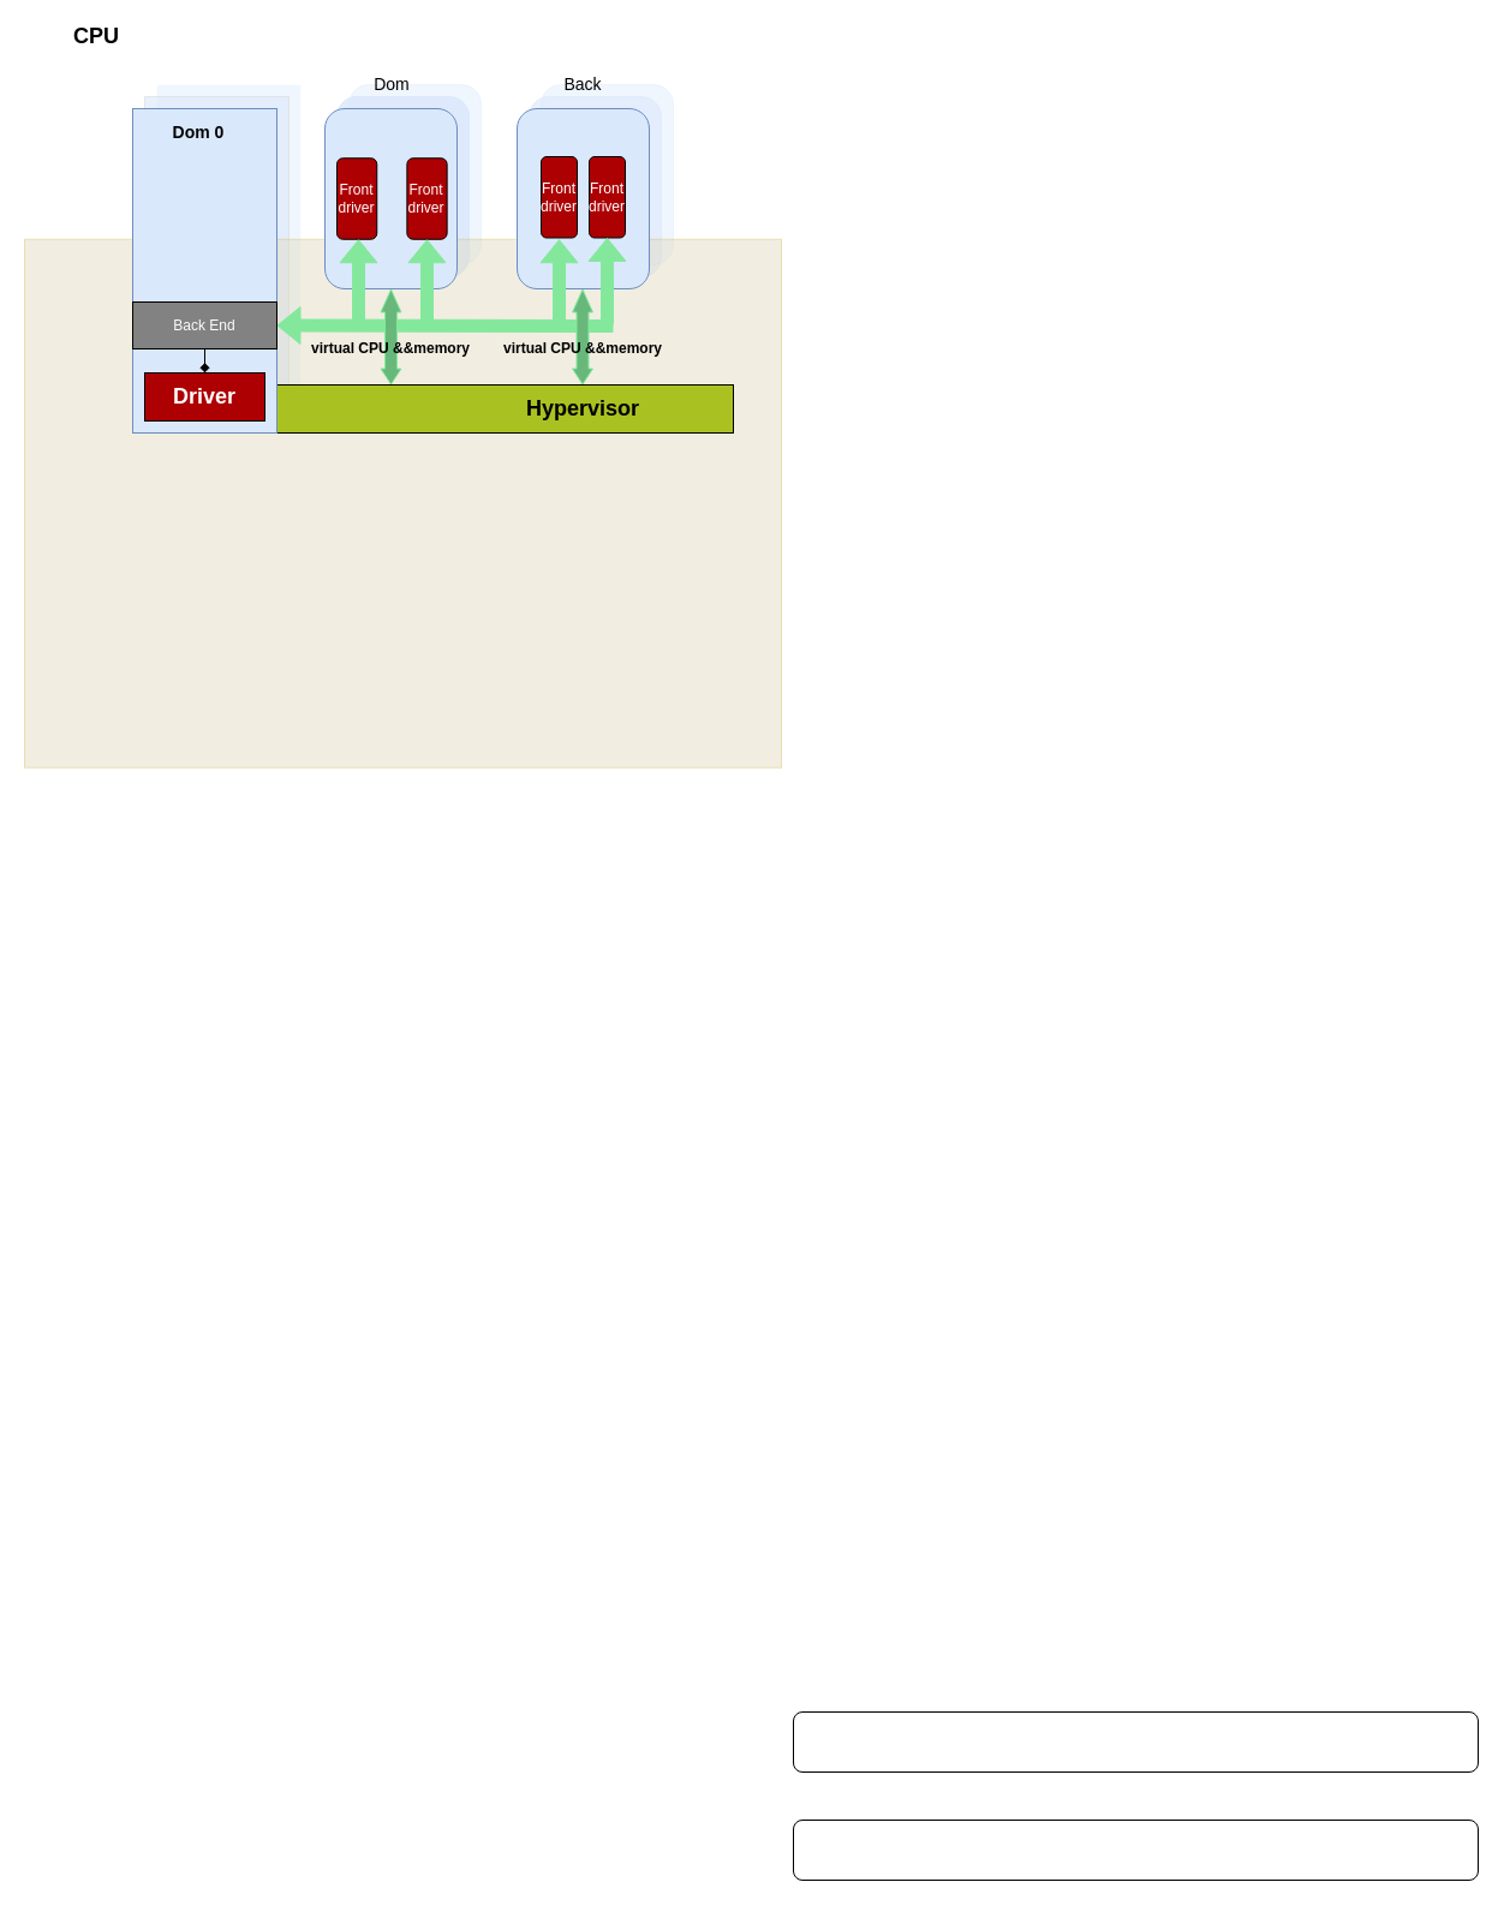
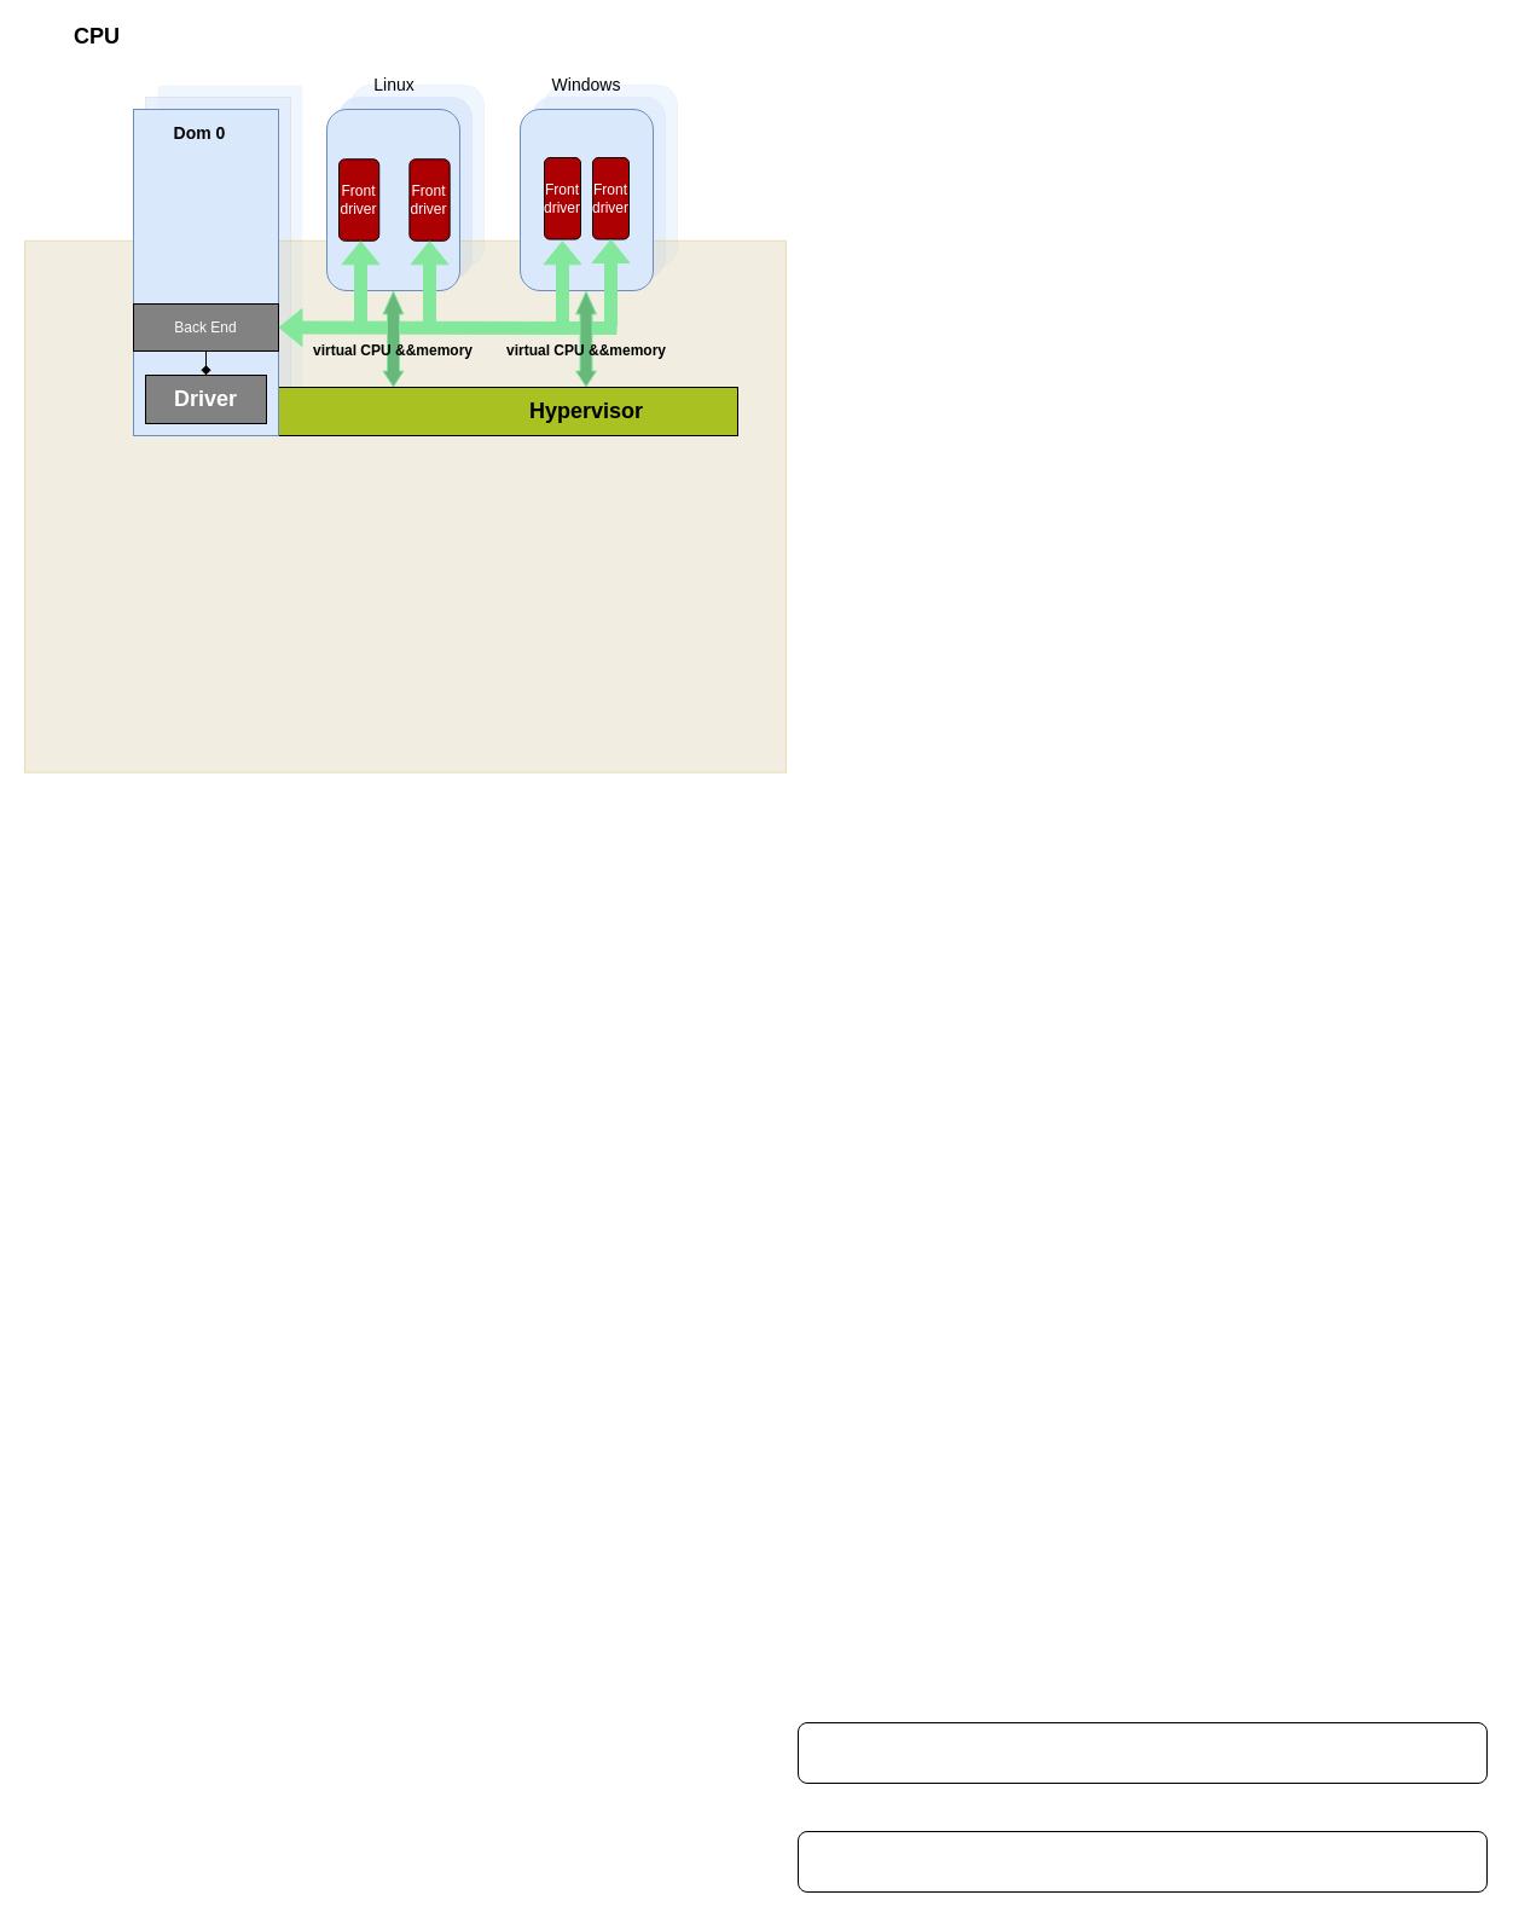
  <mxCell id="0" />
  <mxCell id="1" parent="0" />
  <mxCell id="2" value="" style="rounded=1;whiteSpace=wrap;html=1;fillColor=#dae8fc;strokeColor=#DAE8FC;opacity=40;" vertex="1" parent="1"><mxGeometry x="450" y="70" width="110" height="150" as="geometry" /></mxCell>
  <mxCell id="3" value="" style="rounded=1;whiteSpace=wrap;html=1;fillColor=#dae8fc;strokeColor=#DAE8FC;opacity=60;" vertex="1" parent="1"><mxGeometry x="440" y="80" width="110" height="150" as="geometry" /></mxCell>
  <mxCell id="4" value="" style="rounded=1;whiteSpace=wrap;html=1;fillColor=#dae8fc;strokeColor=#DAE8FC;opacity=40;" vertex="1" parent="1"><mxGeometry x="290" y="70" width="110" height="150" as="geometry" /></mxCell>
  <mxCell id="5" value="" style="rounded=1;whiteSpace=wrap;html=1;fillColor=#dae8fc;strokeColor=#DAE8FC;opacity=80;" vertex="1" parent="1"><mxGeometry x="280" y="80" width="110" height="150" as="geometry" /></mxCell>
  <mxCell id="6" value="" style="rounded=0;whiteSpace=wrap;html=1;fillColor=#DAE8FC;opacity=40;strokeColor=#FFFFFF;" vertex="1" parent="1"><mxGeometry x="130" y="70" width="120" height="270" as="geometry" /></mxCell>
  <mxCell id="7" value="" style="rounded=0;whiteSpace=wrap;html=1;fillColor=#DAE8FC;opacity=60;strokeColor=#DBDBDB;" vertex="1" parent="1"><mxGeometry x="120" y="80" width="120" height="270" as="geometry" /></mxCell>
  <mxCell id="8" value="" style="rounded=0;whiteSpace=wrap;html=1;shadow=0;glass=0;fillColor=#DCD5B4;opacity=40;strokeColor=#d6b656;" vertex="1" parent="1"><mxGeometry x="20" y="198.75" width="630" height="440" as="geometry" /></mxCell>
  <mxCell id="9" value="" style="rounded=0;whiteSpace=wrap;html=1;fillColor=#AAC221;" vertex="1" parent="1"><mxGeometry x="230" y="320" width="380" height="40" as="geometry" /></mxCell>
  <mxCell id="10" value="&lt;font style=&quot;font-size: 18px&quot;&gt;&lt;b&gt;Hypervisor&lt;/b&gt;&lt;/font&gt;" style="text;html=1;strokeColor=none;fillColor=none;align=center;verticalAlign=middle;whiteSpace=wrap;rounded=0;" vertex="1" parent="1"><mxGeometry x="450" y="330" width="70" height="20" as="geometry" /></mxCell>
  <mxCell id="11" value="" style="rounded=1;whiteSpace=wrap;html=1;fillColor=#dae8fc;strokeColor=#6c8ebf;" vertex="1" parent="1"><mxGeometry x="430" y="90" width="110" height="150" as="geometry" /></mxCell>
  <mxCell id="12" value="" style="rounded=1;whiteSpace=wrap;html=1;fillColor=#dae8fc;strokeColor=#6c8ebf;" vertex="1" parent="1"><mxGeometry x="270" y="90" width="110" height="150" as="geometry" /></mxCell>
  <mxCell id="13" value="" style="rounded=0;whiteSpace=wrap;html=1;fillColor=#dae8fc;strokeColor=#6c8ebf;" vertex="1" parent="1"><mxGeometry x="110" y="90" width="120" height="270" as="geometry" /></mxCell>
- <mxCell id="14" value="&lt;font style=&quot;font-size: 18px&quot; color=&quot;#ffffff&quot;&gt;&lt;b&gt;Driver&lt;/b&gt;&lt;/font&gt;" style="rounded=0;whiteSpace=wrap;html=1;fillColor=#AD0003;" vertex="1" parent="1"><mxGeometry x="120" y="310" width="100" height="40" as="geometry" /></mxCell>
+ <mxCell id="14" value="&lt;font style=&quot;font-size: 18px&quot; color=&quot;#ffffff&quot;&gt;&lt;b&gt;Driver&lt;/b&gt;&lt;/font&gt;" style="rounded=0;whiteSpace=wrap;html=1;fillColor=#828282;" vertex="1" parent="1"><mxGeometry x="120" y="310" width="100" height="40" as="geometry" /></mxCell>
  <mxCell id="15" style="edgeStyle=orthogonalEdgeStyle;rounded=0;orthogonalLoop=1;jettySize=auto;html=1;entryX=0.5;entryY=0;entryDx=0;entryDy=0;strokeColor=#000000;fillColor=#68B87B;endArrow=diamond;" edge="1" parent="1" source="16" target="14"><mxGeometry relative="1" as="geometry" /></mxCell>
  <mxCell id="16" value="&lt;font color=&quot;#fcfcfc&quot;&gt;Back End&lt;/font&gt;" style="rounded=0;whiteSpace=wrap;html=1;fillColor=#828282;" vertex="1" parent="1"><mxGeometry x="110" y="251" width="120" height="39" as="geometry" /></mxCell>
  <mxCell id="17" value="&lt;font style=&quot;font-size: 14px&quot;&gt;&lt;b&gt;Dom 0&lt;/b&gt;&lt;/font&gt;" style="text;html=1;strokeColor=none;fillColor=none;align=center;verticalAlign=middle;whiteSpace=wrap;rounded=0;" vertex="1" parent="1"><mxGeometry x="135" y="100" width="60" height="20" as="geometry" /></mxCell>
- <mxCell id="18" value="&lt;font style=&quot;font-size: 14px&quot;&gt;Dom&lt;/font&gt;" style="text;html=1;strokeColor=none;fillColor=none;align=center;verticalAlign=middle;whiteSpace=wrap;rounded=0;" vertex="1" parent="1"><mxGeometry x="305.5" y="60" width="40" height="20" as="geometry" /></mxCell>
- <mxCell id="19" value="&lt;font style=&quot;font-size: 14px&quot;&gt;Back&lt;/font&gt;" style="text;html=1;strokeColor=none;fillColor=none;align=center;verticalAlign=middle;whiteSpace=wrap;rounded=0;" vertex="1" parent="1"><mxGeometry x="465" y="60" width="40" height="20" as="geometry" /></mxCell>
+ <mxCell id="18" value="&lt;font style=&quot;font-size: 14px&quot;&gt;Linux&lt;/font&gt;" style="text;html=1;strokeColor=none;fillColor=none;align=center;verticalAlign=middle;whiteSpace=wrap;rounded=0;" vertex="1" parent="1"><mxGeometry x="305.5" y="60" width="40" height="20" as="geometry" /></mxCell>
+ <mxCell id="19" value="&lt;font style=&quot;font-size: 14px&quot;&gt;Windows&lt;/font&gt;" style="text;html=1;strokeColor=none;fillColor=none;align=center;verticalAlign=middle;whiteSpace=wrap;rounded=0;" vertex="1" parent="1"><mxGeometry x="465" y="60" width="40" height="20" as="geometry" /></mxCell>
  <mxCell id="20" value="&lt;font color=&quot;#ffffff&quot;&gt;Front driver&lt;/font&gt;" style="rounded=1;whiteSpace=wrap;html=1;fillColor=#AD0003;" vertex="1" parent="1"><mxGeometry x="490" y="130" width="30" height="67.5" as="geometry" /></mxCell>
  <mxCell id="21" value="&lt;font color=&quot;#ffffff&quot;&gt;Front driver&lt;/font&gt;" style="rounded=1;whiteSpace=wrap;html=1;fillColor=#AD0003;" vertex="1" parent="1"><mxGeometry x="280" y="131.25" width="33.25" height="67.5" as="geometry" /></mxCell>
  <mxCell id="22" value="&lt;font color=&quot;#ffffff&quot;&gt;Front driver&lt;/font&gt;" style="rounded=1;whiteSpace=wrap;html=1;fillColor=#AD0003;" vertex="1" parent="1"><mxGeometry x="338.38" y="131.25" width="33.25" height="67.5" as="geometry" /></mxCell>
  <mxCell id="23" value="&lt;font color=&quot;#ffffff&quot;&gt;Front driver&lt;/font&gt;" style="rounded=1;whiteSpace=wrap;html=1;fillColor=#AD0003;" vertex="1" parent="1"><mxGeometry x="450" y="130" width="30" height="67.5" as="geometry" /></mxCell>
  <mxCell id="24" value="" style="shape=flexArrow;endArrow=classic;html=1;entryX=1;entryY=0.5;entryDx=0;entryDy=0;strokeColor=#84E89C;fillColor=#84E89C;" edge="1" parent="1" target="16"><mxGeometry width="50" height="50" relative="1" as="geometry"><mxPoint x="510" y="271" as="sourcePoint" /><mxPoint x="305.5" y="260" as="targetPoint" /></mxGeometry></mxCell>
  <mxCell id="25" value="" style="shape=flexArrow;endArrow=classic;html=1;entryX=0.5;entryY=1;entryDx=0;entryDy=0;strokeColor=#84E89C;fillColor=#84E89C;" edge="1" parent="1" target="20"><mxGeometry width="50" height="50" relative="1" as="geometry"><mxPoint x="505" y="270" as="sourcePoint" /><mxPoint x="515" y="220" as="targetPoint" /></mxGeometry></mxCell>
  <mxCell id="26" value="" style="shape=flexArrow;endArrow=classic;html=1;entryX=0.5;entryY=1;entryDx=0;entryDy=0;fillColor=#84E89C;strokeColor=#84E89C;" edge="1" parent="1"><mxGeometry width="50" height="50" relative="1" as="geometry"><mxPoint x="465" y="271.25" as="sourcePoint" /><mxPoint x="465" y="198.75" as="targetPoint" /></mxGeometry></mxCell>
  <mxCell id="27" value="" style="shape=flexArrow;endArrow=classic;html=1;entryX=0.5;entryY=1;entryDx=0;entryDy=0;fillColor=#84E89C;strokeColor=#84E89C;" edge="1" parent="1" target="22"><mxGeometry width="50" height="50" relative="1" as="geometry"><mxPoint x="355" y="270" as="sourcePoint" /><mxPoint x="360" y="200" as="targetPoint" /></mxGeometry></mxCell>
  <mxCell id="28" value="" style="shape=flexArrow;endArrow=classic;html=1;fillColor=#84E89C;strokeColor=#84E89C;" edge="1" parent="1"><mxGeometry width="50" height="50" relative="1" as="geometry"><mxPoint x="298" y="268.75" as="sourcePoint" /><mxPoint x="298" y="198.75" as="targetPoint" /></mxGeometry></mxCell>
  <mxCell id="29" value="" style="shape=flexArrow;endArrow=classic;startArrow=classic;html=1;strokeColor=#84E89C;fillColor=#68B87B;startWidth=6;endWidth=6;startSize=4;endSize=6;exitX=0.25;exitY=0;exitDx=0;exitDy=0;" edge="1" parent="1" source="9"><mxGeometry width="50" height="50" relative="1" as="geometry"><mxPoint x="325" y="317" as="sourcePoint" /><mxPoint x="325" y="240" as="targetPoint" /></mxGeometry></mxCell>
  <mxCell id="30" value="" style="shape=flexArrow;endArrow=classic;startArrow=classic;html=1;strokeColor=#84E89C;fillColor=#68B87B;startWidth=6;endWidth=6;startSize=4;endSize=6;exitX=0.25;exitY=0;exitDx=0;exitDy=0;" edge="1" parent="1"><mxGeometry width="50" height="50" relative="1" as="geometry"><mxPoint x="484.5" y="320" as="sourcePoint" /><mxPoint x="484.5" y="240" as="targetPoint" /></mxGeometry></mxCell>
  <mxCell id="31" value="&lt;b&gt;virtual CPU &amp;amp;&amp;amp;memory&lt;/b&gt;" style="text;html=1;strokeColor=none;fillColor=none;align=center;verticalAlign=middle;whiteSpace=wrap;rounded=0;" vertex="1" parent="1"><mxGeometry x="250" y="280" width="150" height="20" as="geometry" /></mxCell>
  <mxCell id="32" value="&lt;b&gt;virtual CPU &amp;amp;&amp;amp;memory&lt;/b&gt;" style="text;html=1;strokeColor=none;fillColor=none;align=center;verticalAlign=middle;whiteSpace=wrap;rounded=0;" vertex="1" parent="1"><mxGeometry x="410" y="280" width="150" height="20" as="geometry" /></mxCell>
  <mxCell id="33" value="&lt;b&gt;&lt;font style=&quot;font-size: 18px&quot;&gt;CPU&lt;/font&gt;&lt;/b&gt;" style="text;html=1;strokeColor=none;fillColor=none;align=center;verticalAlign=middle;whiteSpace=wrap;rounded=0;shadow=1;glass=0;opacity=40;" vertex="1" parent="1"><mxGeometry x="60" y="20" width="40" height="20" as="geometry" /></mxCell>
  <mxCell id="34" value="" style="rounded=1;whiteSpace=wrap;html=1;shadow=0;glass=0;strokeColor=#000000;fillColor=none;" vertex="1" parent="1"><mxGeometry x="660" y="1515" width="570" height="50" as="geometry" /></mxCell>
  <mxCell id="35" value="" style="rounded=1;whiteSpace=wrap;html=1;shadow=0;glass=0;strokeColor=#000000;fillColor=none;" vertex="1" parent="1"><mxGeometry x="660" y="1425" width="570" height="50" as="geometry" /></mxCell>
